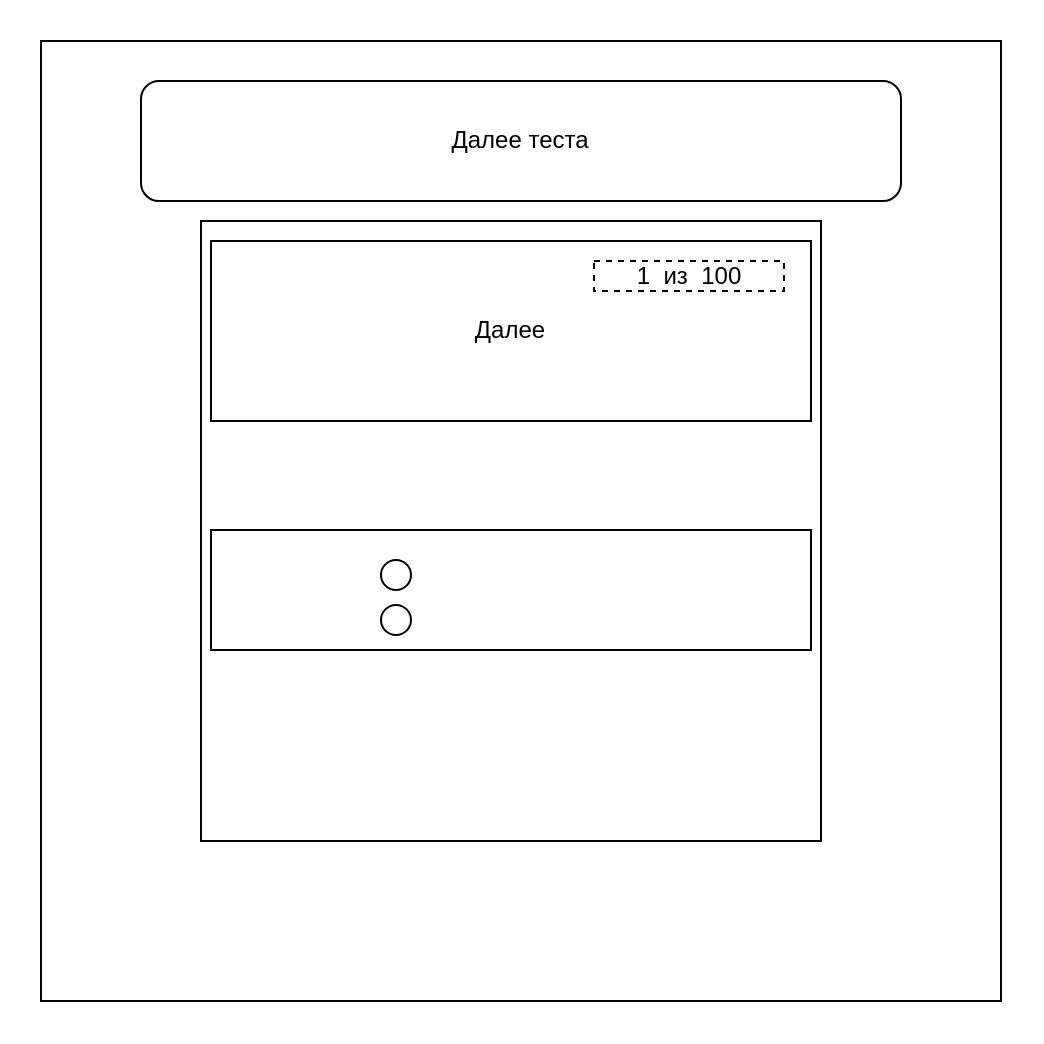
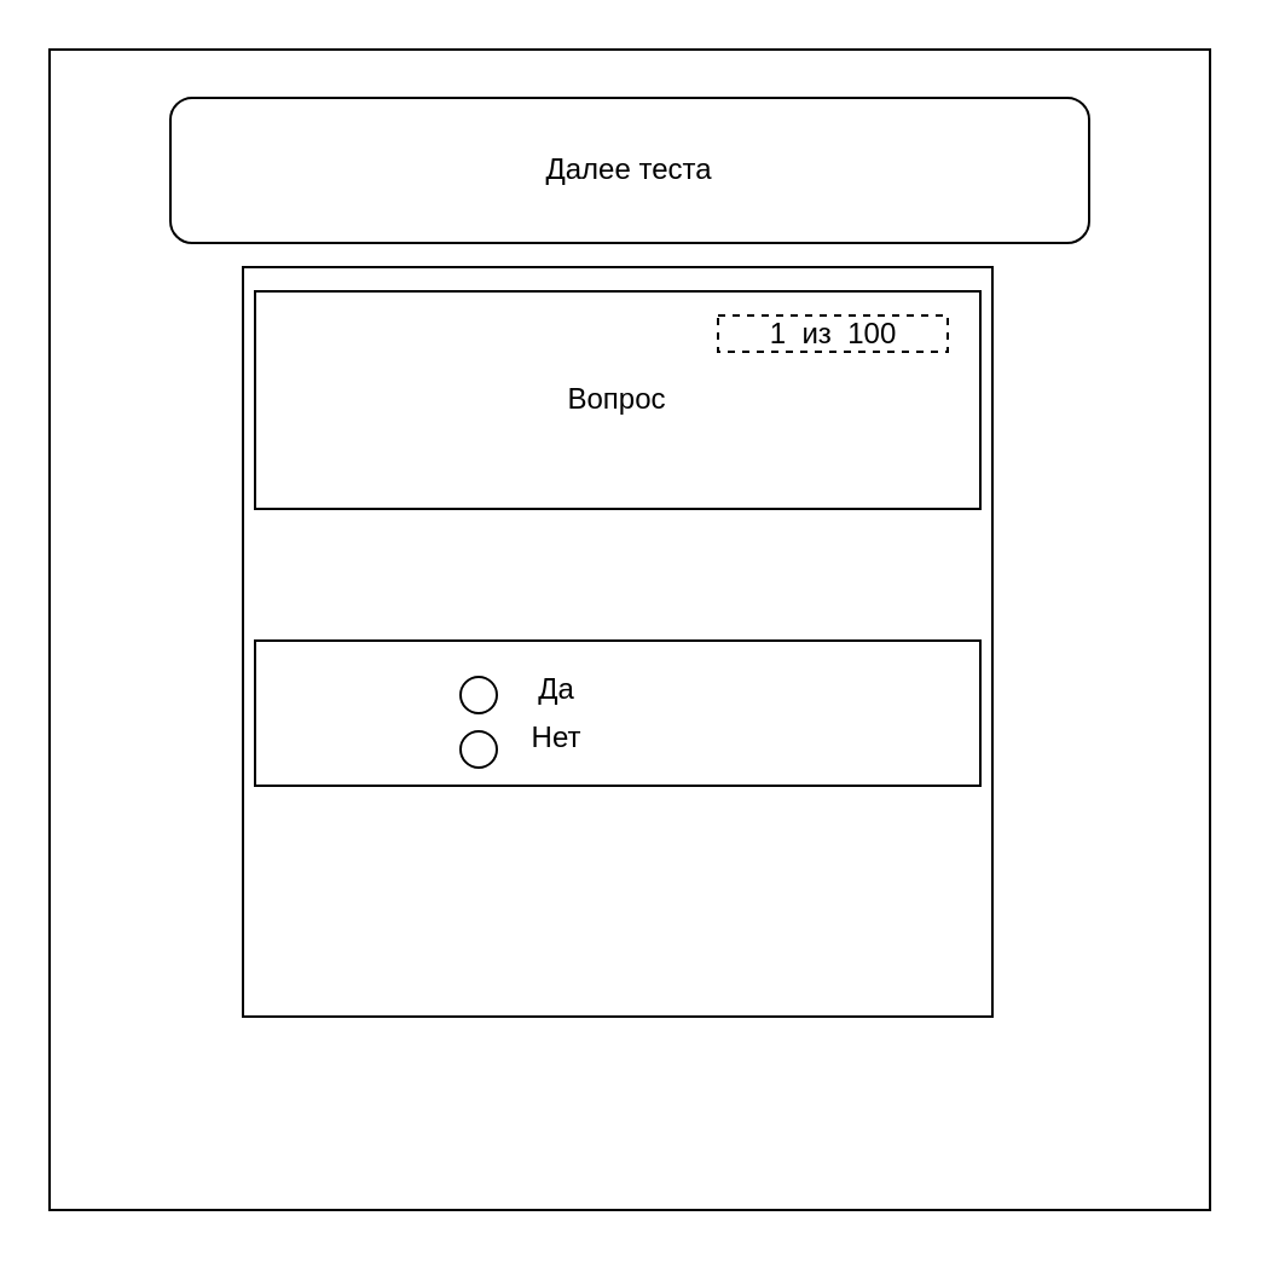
  <mxCell id="0" />
  <mxCell id="1" parent="0" />
  <mxCell id="2" value="" style="whiteSpace=wrap;html=1;aspect=fixed;" vertex="1" parent="1"><mxGeometry x="20" y="20" width="480" height="480" as="geometry" /></mxCell>
  <mxCell id="3" value="Далее теста" style="rounded=1;whiteSpace=wrap;html=1;" vertex="1" parent="1"><mxGeometry x="70" y="40" width="380" height="60" as="geometry" /></mxCell>
  <mxCell id="4" value="" style="whiteSpace=wrap;html=1;aspect=fixed;" vertex="1" parent="1"><mxGeometry x="100" y="110" width="310" height="310" as="geometry" /></mxCell>
- <mxCell id="5" value="Далее" style="rounded=0;whiteSpace=wrap;html=1;" vertex="1" parent="1"><mxGeometry x="105" y="120" width="300" height="90" as="geometry" /></mxCell>
+ <mxCell id="5" value="Вопрос" style="rounded=0;whiteSpace=wrap;html=1;" vertex="1" parent="1"><mxGeometry x="105" y="120" width="300" height="90" as="geometry" /></mxCell>
  <mxCell id="6" style="edgeStyle=orthogonalEdgeStyle;rounded=0;orthogonalLoop=1;jettySize=auto;html=1;exitX=0.5;exitY=1;exitDx=0;exitDy=0;" edge="1" parent="1" source="2" target="2"><mxGeometry relative="1" as="geometry" /></mxCell>
  <mxCell id="7" value="" style="rounded=0;whiteSpace=wrap;html=1;" vertex="1" parent="1"><mxGeometry x="105" y="264.5" width="300" height="60" as="geometry" /></mxCell>
  <mxCell id="8" value="" style="ellipse;whiteSpace=wrap;html=1;aspect=fixed;" vertex="1" parent="1"><mxGeometry x="190" y="279.5" width="15" height="15" as="geometry" /></mxCell>
  <mxCell id="9" value="" style="ellipse;whiteSpace=wrap;html=1;aspect=fixed;" vertex="1" parent="1"><mxGeometry x="190" y="302" width="15" height="15" as="geometry" /></mxCell>
+ <mxCell id="10" value="Да" style="text;html=1;strokeColor=none;fillColor=none;align=center;verticalAlign=middle;whiteSpace=wrap;rounded=0;" vertex="1" parent="1"><mxGeometry x="210" y="274.5" width="40" height="20" as="geometry" /></mxCell>
+ <mxCell id="11" value="Нет" style="text;html=1;strokeColor=none;fillColor=none;align=center;verticalAlign=middle;whiteSpace=wrap;rounded=0;" vertex="1" parent="1"><mxGeometry x="210" y="294.5" width="40" height="20" as="geometry" /></mxCell>
  <mxCell id="12" value="1&amp;nbsp; из&amp;nbsp; 100" style="rounded=0;whiteSpace=wrap;html=1;dashed=1;" vertex="1" parent="1"><mxGeometry x="296.5" y="130" width="95" height="15" as="geometry" /></mxCell>
